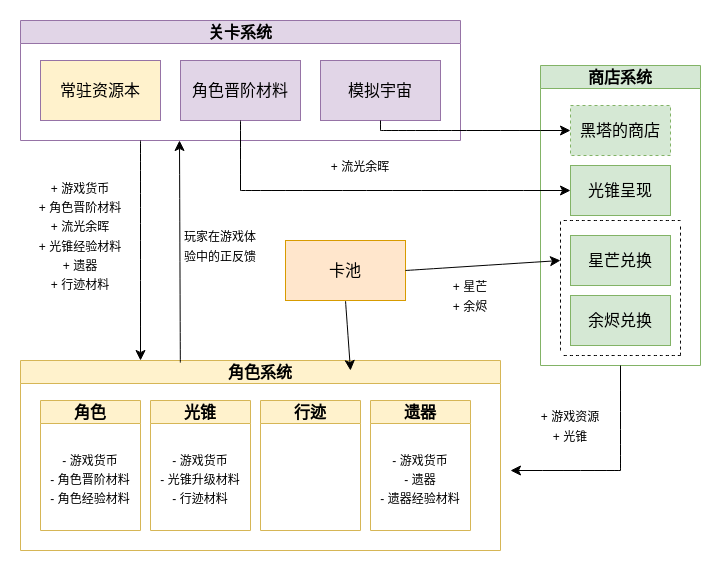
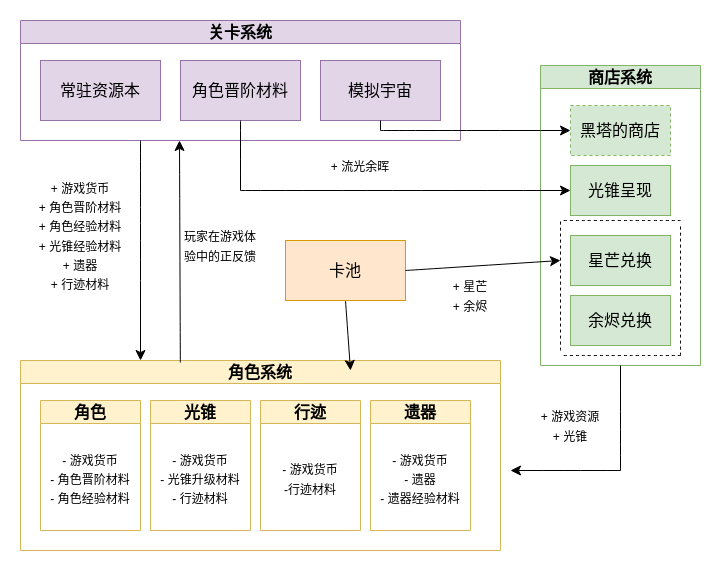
  <mxCell id="0" />
  <mxCell id="1" parent="0" />
  <mxCell id="2" value="关卡系统" style="swimlane;whiteSpace=wrap;html=1;fontSize=16;fillColor=#e1d5e7;strokeColor=#9673a6;" parent="1" vertex="1"><mxGeometry x="20" width="440" height="120" as="geometry" y="20" /></mxCell>
- <mxCell id="3" value="常驻资源本" style="rounded=0;whiteSpace=wrap;html=1;fontSize=16;fillColor=#fff2cc;strokeColor=#9673a6;" vertex="1" parent="2"><mxGeometry x="20" y="40" width="120" height="60" as="geometry" /></mxCell>
+ <mxCell id="3" value="常驻资源本" style="rounded=0;whiteSpace=wrap;html=1;fontSize=16;fillColor=#e1d5e7;strokeColor=#9673a6;" vertex="1" parent="2"><mxGeometry x="20" y="40" width="120" height="60" as="geometry" /></mxCell>
  <mxCell id="4" value="角色晋阶材料" style="rounded=0;whiteSpace=wrap;html=1;fontSize=16;fillColor=#e1d5e7;strokeColor=#9673a6;" vertex="1" parent="2"><mxGeometry x="160" y="40" width="120" height="60" as="geometry" /></mxCell>
  <mxCell id="5" value="模拟宇宙" style="rounded=0;whiteSpace=wrap;html=1;fontSize=16;fillColor=#e1d5e7;strokeColor=#9673a6;" vertex="1" parent="2"><mxGeometry x="300" y="40" width="120" height="60" as="geometry" /></mxCell>
  <mxCell id="6" value="角色系统" style="swimlane;whiteSpace=wrap;html=1;fontSize=16;fillColor=#fff2cc;strokeColor=#d6b656;" vertex="1" parent="1"><mxGeometry x="20" y="360" width="480" height="190" as="geometry" /></mxCell>
  <mxCell id="7" value="角色" style="swimlane;whiteSpace=wrap;html=1;fontSize=16;fillColor=#fff2cc;strokeColor=#d6b656;" vertex="1" parent="6"><mxGeometry x="20" y="40" width="100" height="130" as="geometry" /></mxCell>
  <mxCell id="8" value="&lt;font style=&quot;font-size: 12px;&quot;&gt;- 游戏货币&lt;br&gt;- 角色晋阶材料&lt;br style=&quot;border-color: var(--border-color);&quot;&gt;- 角色经验材料&lt;/font&gt;" style="text;html=1;strokeColor=none;fillColor=none;align=center;verticalAlign=middle;whiteSpace=wrap;rounded=0;fontSize=16;" vertex="1" parent="7"><mxGeometry y="25" width="100" height="105" as="geometry" /></mxCell>
  <mxCell id="9" value="光锥" style="swimlane;whiteSpace=wrap;html=1;fontSize=16;fillColor=#fff2cc;strokeColor=#d6b656;" vertex="1" parent="6"><mxGeometry x="130" y="40" width="100" height="130" as="geometry" /></mxCell>
  <mxCell id="10" value="&lt;span style=&quot;font-size: 12px;&quot;&gt;- 游戏货币&lt;br&gt;- 光锥升级材料&lt;br&gt;- 行迹材料&lt;br&gt;&lt;/span&gt;" style="text;html=1;strokeColor=none;fillColor=none;align=center;verticalAlign=middle;whiteSpace=wrap;rounded=0;fontSize=16;" vertex="1" parent="9"><mxGeometry y="25" width="100" height="105" as="geometry" /></mxCell>
  <mxCell id="11" value="遗器" style="swimlane;whiteSpace=wrap;html=1;fontSize=16;fillColor=#fff2cc;strokeColor=#d6b656;" vertex="1" parent="6"><mxGeometry x="350" y="40" width="100" height="130" as="geometry" /></mxCell>
  <mxCell id="12" value="&lt;div style=&quot;&quot;&gt;&lt;span style=&quot;font-size: 12px; background-color: initial;&quot;&gt;- 游戏货币&lt;/span&gt;&lt;/div&gt;&lt;div style=&quot;&quot;&gt;&lt;span style=&quot;font-size: 12px; background-color: initial;&quot;&gt;- 遗器&lt;/span&gt;&lt;/div&gt;&lt;div style=&quot;&quot;&gt;&lt;span style=&quot;font-size: 12px; background-color: initial;&quot;&gt;- 遗器经验材料&lt;/span&gt;&lt;/div&gt;" style="text;html=1;strokeColor=none;fillColor=none;align=center;verticalAlign=middle;whiteSpace=wrap;rounded=0;fontSize=16;" vertex="1" parent="11"><mxGeometry y="25" width="100" height="105" as="geometry" /></mxCell>
  <mxCell id="13" value="行迹" style="swimlane;whiteSpace=wrap;html=1;fontSize=16;fillColor=#fff2cc;strokeColor=#d6b656;" vertex="1" parent="6"><mxGeometry x="240" y="40" width="100" height="130" as="geometry" /></mxCell>
- <mxCell id="15" value="&lt;font style=&quot;font-size: 12px;&quot;&gt;+ 游戏货币&lt;br&gt;+ 角色晋阶材料&lt;br&gt;+ 流光余晖&lt;br&gt;+ 光锥经验材料&lt;br style=&quot;border-color: var(--border-color);&quot;&gt;+ 遗器&lt;br&gt;+ 行迹材料&lt;br&gt;&lt;/font&gt;" style="text;html=1;strokeColor=none;fillColor=none;align=center;verticalAlign=middle;whiteSpace=wrap;rounded=0;fontSize=16;" vertex="1" parent="1"><mxGeometry x="30" y="150" width="100" height="170" as="geometry" /></mxCell>
+ <mxCell id="14" value="&lt;font style=&quot;font-size: 12px;&quot;&gt;- 游戏货币&lt;br&gt;-行迹材料&lt;br&gt;&lt;/font&gt;" style="text;html=1;strokeColor=none;fillColor=none;align=center;verticalAlign=middle;whiteSpace=wrap;rounded=0;fontSize=16;" vertex="1" parent="13"><mxGeometry y="25" width="100" height="105" as="geometry" /></mxCell>
+ <mxCell id="15" value="&lt;font style=&quot;font-size: 12px;&quot;&gt;+ 游戏货币&lt;br&gt;+ 角色晋阶材料&lt;br&gt;+ 角色经验材料&lt;br&gt;+ 光锥经验材料&lt;br style=&quot;border-color: var(--border-color);&quot;&gt;+ 遗器&lt;br&gt;+ 行迹材料&lt;br&gt;&lt;/font&gt;" style="text;html=1;strokeColor=none;fillColor=none;align=center;verticalAlign=middle;whiteSpace=wrap;rounded=0;fontSize=16;" vertex="1" parent="1"><mxGeometry x="30" y="150" width="100" height="170" as="geometry" /></mxCell>
  <mxCell id="16" value="商店系统" style="swimlane;whiteSpace=wrap;html=1;fontSize=16;fillColor=#d5e8d4;strokeColor=#82b366;" vertex="1" parent="1"><mxGeometry x="540" y="65" width="160" height="300" as="geometry" /></mxCell>
  <mxCell id="17" value="黑塔的商店" style="rounded=0;whiteSpace=wrap;html=1;fontSize=16;fillColor=#d5e8d4;strokeColor=#82b366;dashed=1;" vertex="1" parent="16"><mxGeometry x="30" y="40" width="100" height="50" as="geometry" /></mxCell>
  <mxCell id="18" value="光锥呈现" style="rounded=0;whiteSpace=wrap;html=1;fontSize=16;fillColor=#d5e8d4;strokeColor=#82b366;" vertex="1" parent="16"><mxGeometry x="30" y="100" width="100" height="50" as="geometry" /></mxCell>
  <mxCell id="19" value="星芒兑换" style="rounded=0;whiteSpace=wrap;html=1;fontSize=16;fillColor=#d5e8d4;strokeColor=#82b366;" vertex="1" parent="16"><mxGeometry x="30" y="170" width="100" height="50" as="geometry" /></mxCell>
  <mxCell id="20" value="余烬兑换" style="rounded=0;whiteSpace=wrap;html=1;fontSize=16;fillColor=#d5e8d4;strokeColor=#82b366;" vertex="1" parent="16"><mxGeometry x="30" y="230" width="100" height="50" as="geometry" /></mxCell>
  <mxCell id="21" value="" style="group" vertex="1" connectable="0" parent="16"><mxGeometry x="20" y="160" width="120" height="130" as="geometry" /></mxCell>
  <mxCell id="22" value="" style="endArrow=none;dashed=1;html=1;rounded=0;fontSize=12;startSize=8;endSize=8;curved=1;" edge="1" parent="21"><mxGeometry width="50" height="50" relative="1" as="geometry"><mxPoint x="120" y="130" as="sourcePoint" /><mxPoint x="120" as="targetPoint" /></mxGeometry></mxCell>
  <mxCell id="23" value="" style="endArrow=none;dashed=1;html=1;rounded=0;fontSize=12;startSize=8;endSize=8;curved=1;" edge="1" parent="21"><mxGeometry width="50" height="50" relative="1" as="geometry"><mxPoint x="120" y="130" as="sourcePoint" /><mxPoint y="130" as="targetPoint" /></mxGeometry></mxCell>
  <mxCell id="24" style="edgeStyle=none;curved=1;rounded=0;orthogonalLoop=1;jettySize=auto;html=1;exitX=0.5;exitY=1;exitDx=0;exitDy=0;fontSize=12;startSize=8;endSize=8;" edge="1" parent="1" source="25"><mxGeometry relative="1" as="geometry"><mxPoint x="350" y="370" as="targetPoint" /></mxGeometry></mxCell>
  <mxCell id="25" value="卡池" style="whiteSpace=wrap;html=1;fontSize=16;fillColor=#ffe6cc;strokeColor=#d79b00;" vertex="1" parent="1"><mxGeometry x="285" y="240" width="120" height="60" as="geometry" /></mxCell>
  <mxCell id="26" value="" style="endArrow=none;dashed=1;html=1;rounded=0;fontSize=12;startSize=8;endSize=8;curved=1;" edge="1" parent="1"><mxGeometry width="50" height="50" relative="1" as="geometry"><mxPoint x="560" y="350" as="sourcePoint" /><mxPoint x="560" y="220" as="targetPoint" /></mxGeometry></mxCell>
  <mxCell id="27" value="" style="endArrow=none;dashed=1;html=1;rounded=0;fontSize=12;startSize=8;endSize=8;curved=1;" edge="1" parent="1"><mxGeometry width="50" height="50" relative="1" as="geometry"><mxPoint x="680" y="220" as="sourcePoint" /><mxPoint x="560" y="220" as="targetPoint" /></mxGeometry></mxCell>
  <mxCell id="28" value="" style="endArrow=classic;html=1;rounded=0;fontSize=12;startSize=8;endSize=8;curved=1;exitX=1;exitY=0.5;exitDx=0;exitDy=0;" edge="1" parent="1" source="25"><mxGeometry width="50" height="50" relative="1" as="geometry"><mxPoint x="480" y="230" as="sourcePoint" /><mxPoint x="560" y="260" as="targetPoint" /></mxGeometry></mxCell>
  <mxCell id="29" value="" style="endArrow=none;html=1;rounded=0;fontSize=12;startSize=8;endSize=8;curved=1;entryX=0.5;entryY=1;entryDx=0;entryDy=0;" edge="1" parent="1" target="5"><mxGeometry width="50" height="50" relative="1" as="geometry"><mxPoint x="380" y="130" as="sourcePoint" /><mxPoint x="460" y="230" as="targetPoint" /></mxGeometry></mxCell>
  <mxCell id="30" value="" style="endArrow=classic;html=1;rounded=0;fontSize=12;startSize=8;endSize=8;curved=1;entryX=0;entryY=0.5;entryDx=0;entryDy=0;" edge="1" parent="1" target="17"><mxGeometry width="50" height="50" relative="1" as="geometry"><mxPoint x="380" y="130" as="sourcePoint" /><mxPoint x="520" y="130" as="targetPoint" /></mxGeometry></mxCell>
  <mxCell id="31" value="" style="endArrow=classic;html=1;rounded=0;fontSize=12;startSize=8;endSize=8;curved=1;entryX=0;entryY=0.5;entryDx=0;entryDy=0;" edge="1" parent="1" target="18"><mxGeometry width="50" height="50" relative="1" as="geometry"><mxPoint x="240" y="190" as="sourcePoint" /><mxPoint x="380" y="90" as="targetPoint" /></mxGeometry></mxCell>
  <mxCell id="32" value="" style="endArrow=none;html=1;rounded=0;fontSize=12;startSize=8;endSize=8;curved=1;exitX=0.5;exitY=1;exitDx=0;exitDy=0;" edge="1" parent="1" source="4"><mxGeometry width="50" height="50" relative="1" as="geometry"><mxPoint x="250" y="120" as="sourcePoint" /><mxPoint x="240" y="190" as="targetPoint" /></mxGeometry></mxCell>
  <mxCell id="33" value="" style="endArrow=classic;html=1;rounded=0;fontSize=12;startSize=8;endSize=8;curved=1;" edge="1" parent="1"><mxGeometry width="50" height="50" relative="1" as="geometry"><mxPoint x="620" y="470" as="sourcePoint" /><mxPoint x="510" y="470" as="targetPoint" /></mxGeometry></mxCell>
  <mxCell id="34" value="" style="endArrow=none;html=1;rounded=0;fontSize=12;startSize=8;endSize=8;curved=1;entryX=0.5;entryY=1;entryDx=0;entryDy=0;" edge="1" parent="1" target="16"><mxGeometry width="50" height="50" relative="1" as="geometry"><mxPoint x="620" y="470" as="sourcePoint" /><mxPoint x="520" y="250" as="targetPoint" /></mxGeometry></mxCell>
  <mxCell id="35" value="&lt;font style=&quot;font-size: 12px;&quot;&gt;玩家在游戏体验中的正反馈&lt;/font&gt;" style="text;html=1;strokeColor=none;fillColor=none;align=center;verticalAlign=middle;whiteSpace=wrap;rounded=0;fontSize=16;" vertex="1" parent="1"><mxGeometry x="180" y="200" width="80" height="90" as="geometry" /></mxCell>
  <mxCell id="36" value="" style="endArrow=classic;html=1;rounded=0;fontSize=12;startSize=8;endSize=8;curved=1;exitX=0.333;exitY=0.011;exitDx=0;exitDy=0;exitPerimeter=0;" edge="1" parent="1" source="6"><mxGeometry width="50" height="50" relative="1" as="geometry"><mxPoint x="200" y="300" as="sourcePoint" /><mxPoint x="179" y="140" as="targetPoint" /></mxGeometry></mxCell>
  <mxCell id="37" value="" style="endArrow=classic;html=1;rounded=0;fontSize=12;startSize=8;endSize=8;curved=1;entryX=0.25;entryY=0;entryDx=0;entryDy=0;" edge="1" parent="1" target="6"><mxGeometry width="50" height="50" relative="1" as="geometry"><mxPoint x="140" y="140" as="sourcePoint" /><mxPoint x="250" y="250" as="targetPoint" /></mxGeometry></mxCell>
  <mxCell id="38" value="&lt;span style=&quot;font-size: 12px;&quot;&gt;+ 星芒&lt;br&gt;+ 余烬&lt;br&gt;&lt;/span&gt;" style="text;html=1;strokeColor=none;fillColor=none;align=center;verticalAlign=middle;whiteSpace=wrap;rounded=0;fontSize=16;" vertex="1" parent="1"><mxGeometry x="430" y="280" width="80" height="30" as="geometry" /></mxCell>
  <mxCell id="39" value="&lt;span style=&quot;font-size: 12px;&quot;&gt;+ 游戏资源&lt;br&gt;+ 光锥&lt;br&gt;&lt;/span&gt;" style="text;html=1;strokeColor=none;fillColor=none;align=center;verticalAlign=middle;whiteSpace=wrap;rounded=0;fontSize=16;" vertex="1" parent="1"><mxGeometry x="530" y="410" width="80" height="30" as="geometry" /></mxCell>
  <mxCell id="40" value="&lt;span style=&quot;font-size: 12px;&quot;&gt;+ 流光余晖&lt;br&gt;&lt;/span&gt;" style="text;html=1;strokeColor=none;fillColor=none;align=center;verticalAlign=middle;whiteSpace=wrap;rounded=0;fontSize=16;" vertex="1" parent="1"><mxGeometry x="320" y="150" width="80" height="30" as="geometry" /></mxCell>
